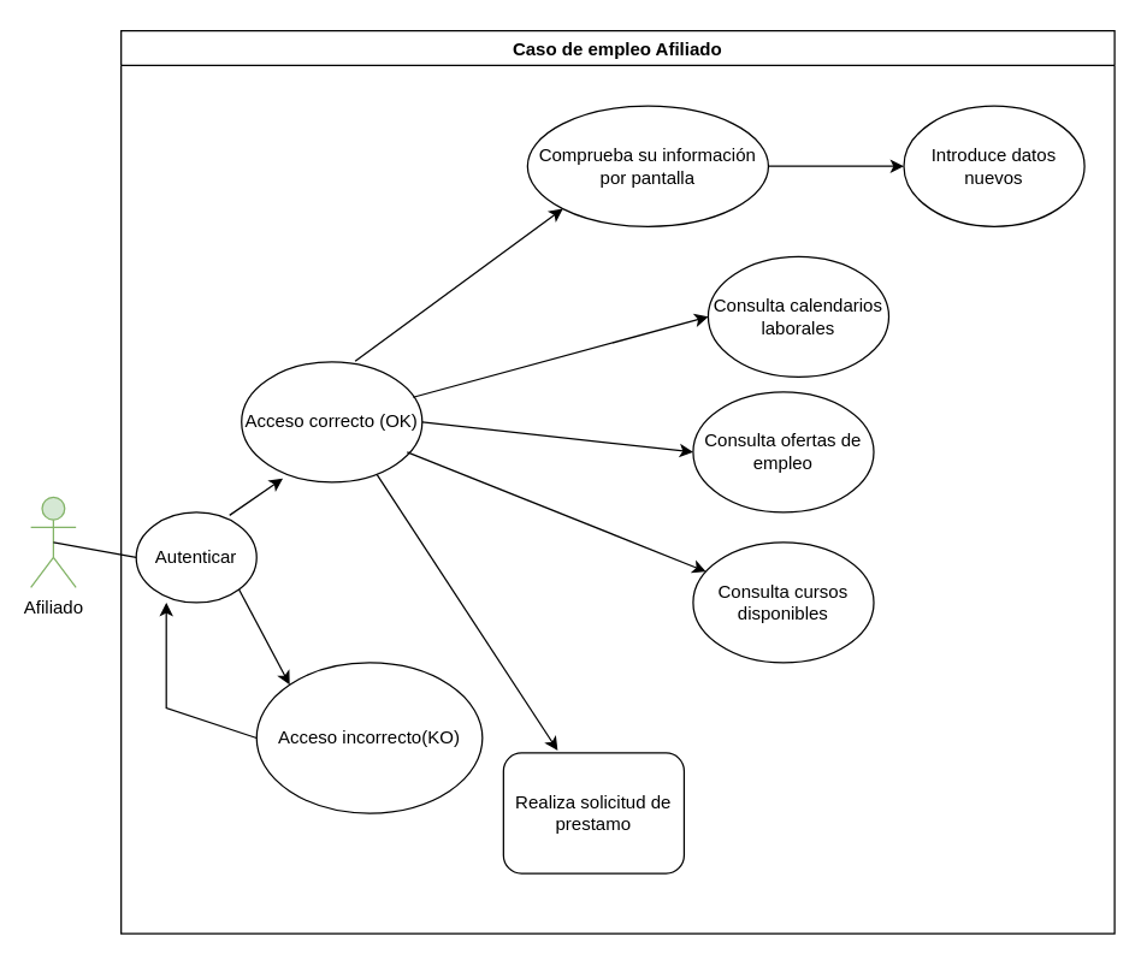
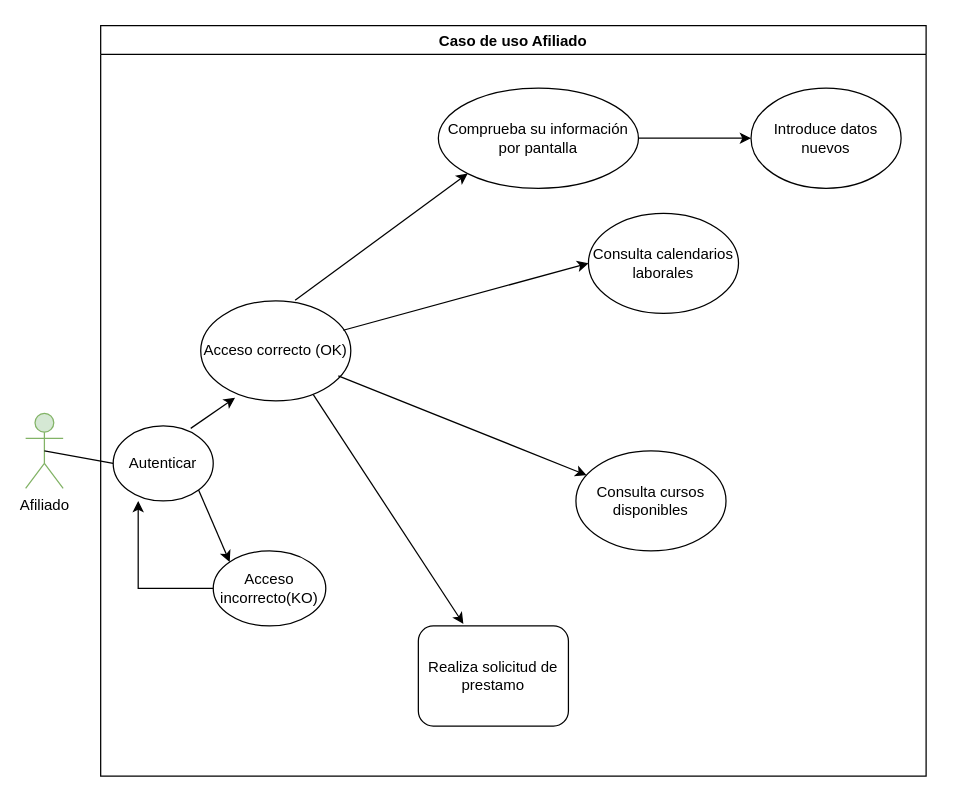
  <mxCell id="0" />
  <mxCell id="1" parent="0" />
  <mxCell id="2" value="Afiliado" style="shape=umlActor;verticalLabelPosition=bottom;verticalAlign=top;html=1;outlineConnect=0;fillColor=#d5e8d4;strokeColor=#82b366;" vertex="1" parent="1"><mxGeometry x="20" y="330" width="30" height="60" as="geometry" /></mxCell>
- <mxCell id="3" value="Caso de empleo Afiliado" style="swimlane;" vertex="1" parent="1"><mxGeometry x="80" y="20" width="660" height="600" as="geometry" /></mxCell>
+ <mxCell id="3" value="Caso de uso Afiliado" style="swimlane;" vertex="1" parent="1"><mxGeometry x="80" y="20" width="660" height="600" as="geometry" /></mxCell>
  <mxCell id="4" value="Autenticar" style="ellipse;whiteSpace=wrap;html=1;" vertex="1" parent="3"><mxGeometry x="10" y="320" width="80" height="60" as="geometry" /></mxCell>
- <mxCell id="5" value="Acceso incorrecto(KO)" style="ellipse;whiteSpace=wrap;html=1;" vertex="1" parent="3"><mxGeometry x="90" y="420" width="150" height="100" as="geometry" /></mxCell>
+ <mxCell id="5" value="Acceso incorrecto(KO)" style="ellipse;whiteSpace=wrap;html=1;" vertex="1" parent="3"><mxGeometry x="90" y="420" width="90" height="60" as="geometry" /></mxCell>
  <mxCell id="6" value="" style="endArrow=classic;html=1;rounded=0;entryX=0;entryY=0;entryDx=0;entryDy=0;exitX=1;exitY=1;exitDx=0;exitDy=0;" edge="1" parent="3" source="4" target="5"><mxGeometry width="50" height="50" relative="1" as="geometry"><mxPoint x="100" y="390" as="sourcePoint" /><mxPoint x="150" y="340" as="targetPoint" /></mxGeometry></mxCell>
  <mxCell id="7" value="Acceso correcto (OK)" style="ellipse;whiteSpace=wrap;html=1;" vertex="1" parent="3"><mxGeometry x="80" y="220" width="120" height="80" as="geometry" /></mxCell>
  <mxCell id="8" value="" style="endArrow=classic;html=1;rounded=0;exitX=0;exitY=0.5;exitDx=0;exitDy=0;entryX=0.25;entryY=1;entryDx=0;entryDy=0;entryPerimeter=0;" edge="1" parent="3" source="5" target="4"><mxGeometry width="50" height="50" relative="1" as="geometry"><mxPoint x="20" y="450" as="sourcePoint" /><mxPoint x="70" y="400" as="targetPoint" /><Array as="points"><mxPoint x="30" y="450" /></Array></mxGeometry></mxCell>
  <mxCell id="9" value="Comprueba su información por pantalla" style="ellipse;whiteSpace=wrap;html=1;" vertex="1" parent="3"><mxGeometry x="270" y="50" width="160" height="80" as="geometry" /></mxCell>
  <mxCell id="10" value="" style="endArrow=classic;html=1;rounded=0;exitX=0.629;exitY=-0.006;exitDx=0;exitDy=0;exitPerimeter=0;entryX=0;entryY=1;entryDx=0;entryDy=0;" edge="1" parent="3" source="7" target="9"><mxGeometry width="50" height="50" relative="1" as="geometry"><mxPoint x="160" y="200" as="sourcePoint" /><mxPoint x="210" y="150" as="targetPoint" /></mxGeometry></mxCell>
  <mxCell id="11" value="Introduce datos nuevos" style="ellipse;whiteSpace=wrap;html=1;" vertex="1" parent="3"><mxGeometry x="520" y="50" width="120" height="80" as="geometry" /></mxCell>
  <mxCell id="12" value="" style="endArrow=classic;html=1;rounded=0;exitX=1;exitY=0.5;exitDx=0;exitDy=0;entryX=0;entryY=0.5;entryDx=0;entryDy=0;" edge="1" parent="3" source="9" target="11"><mxGeometry width="50" height="50" relative="1" as="geometry"><mxPoint x="370" y="140" as="sourcePoint" /><mxPoint x="420" y="90" as="targetPoint" /></mxGeometry></mxCell>
  <mxCell id="13" value="Consulta calendarios laborales" style="ellipse;whiteSpace=wrap;html=1;" vertex="1" parent="3"><mxGeometry x="390" y="150" width="120" height="80" as="geometry" /></mxCell>
- <mxCell id="14" value="Consulta ofertas de empleo" style="ellipse;whiteSpace=wrap;html=1;" vertex="1" parent="3"><mxGeometry x="380" y="240" width="120" height="80" as="geometry" /></mxCell>
  <mxCell id="15" value="Consulta cursos disponibles" style="ellipse;whiteSpace=wrap;html=1;" vertex="1" parent="3"><mxGeometry x="380" y="340" width="120" height="80" as="geometry" /></mxCell>
  <mxCell id="16" value="Realiza solicitud de prestamo" style="whiteSpace=wrap;html=1;rounded=1;" vertex="1" parent="3"><mxGeometry x="254" y="480" width="120" height="80" as="geometry" /></mxCell>
  <mxCell id="17" value="" style="endArrow=classic;html=1;rounded=0;entryX=0;entryY=0.5;entryDx=0;entryDy=0;exitX=0.95;exitY=0.294;exitDx=0;exitDy=0;exitPerimeter=0;" edge="1" parent="3" source="7" target="13"><mxGeometry width="50" height="50" relative="1" as="geometry"><mxPoint x="190" y="260" as="sourcePoint" /><mxPoint x="240" y="210" as="targetPoint" /></mxGeometry></mxCell>
- <mxCell id="18" value="" style="endArrow=classic;html=1;rounded=0;exitX=1;exitY=0.5;exitDx=0;exitDy=0;entryX=0;entryY=0.5;entryDx=0;entryDy=0;" edge="1" parent="3" source="7" target="14"><mxGeometry width="50" height="50" relative="1" as="geometry"><mxPoint x="220" y="310" as="sourcePoint" /><mxPoint x="270" y="260" as="targetPoint" /></mxGeometry></mxCell>
  <mxCell id="19" value="" style="endArrow=classic;html=1;rounded=0;" edge="1" parent="3" target="15"><mxGeometry width="50" height="50" relative="1" as="geometry"><mxPoint x="190" y="280" as="sourcePoint" /><mxPoint x="260" y="310" as="targetPoint" /></mxGeometry></mxCell>
  <mxCell id="20" value="" style="endArrow=classic;html=1;rounded=0;" edge="1" parent="3"><mxGeometry width="50" height="50" relative="1" as="geometry"><mxPoint x="170" y="295" as="sourcePoint" /><mxPoint x="290.003" y="478.338" as="targetPoint" /></mxGeometry></mxCell>
  <mxCell id="21" value="" style="endArrow=classic;html=1;rounded=0;entryX=0.229;entryY=0.969;entryDx=0;entryDy=0;entryPerimeter=0;exitX=0.775;exitY=0.033;exitDx=0;exitDy=0;exitPerimeter=0;" edge="1" parent="3" source="4" target="7"><mxGeometry width="50" height="50" relative="1" as="geometry"><mxPoint x="70" y="330" as="sourcePoint" /><mxPoint x="120" y="280" as="targetPoint" /></mxGeometry></mxCell>
  <mxCell id="22" value="" style="endArrow=none;html=1;rounded=0;entryX=0;entryY=0.5;entryDx=0;entryDy=0;exitX=0.5;exitY=0.5;exitDx=0;exitDy=0;exitPerimeter=0;" edge="1" parent="1" source="2" target="4"><mxGeometry width="50" height="50" relative="1" as="geometry"><mxPoint x="40" y="370" as="sourcePoint" /><mxPoint x="90" y="320" as="targetPoint" /></mxGeometry></mxCell>
